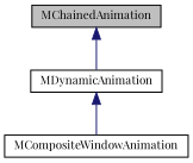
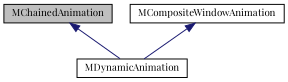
  digraph {
    fontname="Playfair Display"
    node [color=black fillcolor=white fontname="Playfair Display" fontsize=10 shape=record style=filled]
    edge [color=midnightblue dir=back fontname="Playfair Display" fontsize=10 labelfontname="FreeSans.ttf" labelfontsize=10 style=solid]
    n1 [fillcolor=grey75 fontcolor=black height=0.2 label=MChainedAnimation width=0.4]
    n2 [height=0.2 label=MDynamicAnimation width=0.4]
    n3 [height=0.2 label=MCompositeWindowAnimation width=0.4]
    n1 -> n2
-   n2 -> n3
+   n3 -> n2
  }
